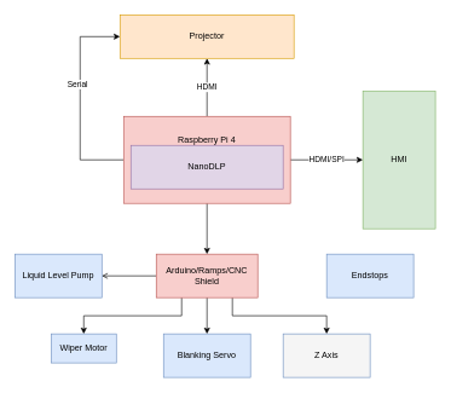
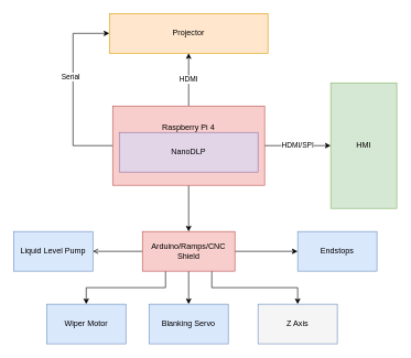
  <mxCell id="0" />
  <mxCell id="1" parent="0" />
  <mxCell id="2" value="HDMI" style="edgeStyle=orthogonalEdgeStyle;rounded=0;orthogonalLoop=1;jettySize=auto;html=1;exitX=0.5;exitY=0;exitDx=0;exitDy=0;entryX=0.5;entryY=1;entryDx=0;entryDy=0;" edge="1" parent="1" source="7" target="14"><mxGeometry relative="1" as="geometry" /></mxCell>
  <mxCell id="3" style="edgeStyle=orthogonalEdgeStyle;rounded=0;orthogonalLoop=1;jettySize=auto;html=1;exitX=0;exitY=0.5;exitDx=0;exitDy=0;entryX=0;entryY=0.5;entryDx=0;entryDy=0;" edge="1" parent="1" source="7" target="14"><mxGeometry relative="1" as="geometry"><Array as="points"><mxPoint x="110" y="220" /><mxPoint x="110" y="50" /></Array></mxGeometry></mxCell>
  <mxCell id="4" value="Serial&amp;nbsp;" style="edgeLabel;html=1;align=center;verticalAlign=middle;resizable=0;points=[];" vertex="1" connectable="0" parent="3"><mxGeometry x="0.158" y="3" relative="1" as="geometry"><mxPoint as="offset" /></mxGeometry></mxCell>
  <mxCell id="5" style="edgeStyle=orthogonalEdgeStyle;rounded=0;orthogonalLoop=1;jettySize=auto;html=1;exitX=0.5;exitY=1;exitDx=0;exitDy=0;" edge="1" parent="1" source="7" target="13"><mxGeometry relative="1" as="geometry" /></mxCell>
  <mxCell id="6" value="HDMI/SPI" style="edgeStyle=orthogonalEdgeStyle;rounded=0;orthogonalLoop=1;jettySize=auto;html=1;exitX=1;exitY=0.5;exitDx=0;exitDy=0;entryX=0;entryY=0.5;entryDx=0;entryDy=0;" edge="1" parent="1" source="7" target="19"><mxGeometry relative="1" as="geometry" /></mxCell>
  <mxCell id="7" value="Raspberry Pi 4&lt;br&gt;&lt;br&gt;&lt;br&gt;&lt;br&gt;&lt;br&gt;" style="rounded=0;whiteSpace=wrap;html=1;fillColor=#f8cecc;strokeColor=#b85450;" vertex="1" parent="1"><mxGeometry x="170" y="160" width="230" height="120" as="geometry" /></mxCell>
  <mxCell id="8" style="edgeStyle=orthogonalEdgeStyle;rounded=0;orthogonalLoop=1;jettySize=auto;html=1;exitX=0.25;exitY=1;exitDx=0;exitDy=0;entryX=0.5;entryY=0;entryDx=0;entryDy=0;" edge="1" parent="1" source="13" target="15"><mxGeometry relative="1" as="geometry" /></mxCell>
  <mxCell id="9" style="edgeStyle=orthogonalEdgeStyle;rounded=0;orthogonalLoop=1;jettySize=auto;html=1;exitX=0.5;exitY=1;exitDx=0;exitDy=0;entryX=0.5;entryY=0;entryDx=0;entryDy=0;" edge="1" parent="1" source="13" target="16"><mxGeometry relative="1" as="geometry" /></mxCell>
  <mxCell id="10" style="edgeStyle=orthogonalEdgeStyle;rounded=0;orthogonalLoop=1;jettySize=auto;html=1;exitX=0.75;exitY=1;exitDx=0;exitDy=0;entryX=0.5;entryY=0;entryDx=0;entryDy=0;" edge="1" parent="1" source="13" target="17"><mxGeometry relative="1" as="geometry" /></mxCell>
  <mxCell id="11" style="edgeStyle=orthogonalEdgeStyle;rounded=0;orthogonalLoop=1;jettySize=auto;html=1;exitX=0;exitY=0.5;exitDx=0;exitDy=0;entryX=1;entryY=0.5;entryDx=0;entryDy=0;endArrow=open;" edge="1" parent="1" source="13" target="20"><mxGeometry relative="1" as="geometry" /></mxCell>
+ <mxCell id="12" style="edgeStyle=orthogonalEdgeStyle;rounded=0;orthogonalLoop=1;jettySize=auto;html=1;exitX=1;exitY=0.5;exitDx=0;exitDy=0;entryX=0;entryY=0.5;entryDx=0;entryDy=0;" edge="1" parent="1" source="13" target="21"><mxGeometry relative="1" as="geometry" /></mxCell>
  <mxCell id="13" value="Arduino/Ramps/CNC Shield" style="rounded=0;whiteSpace=wrap;html=1;fillColor=#f8cecc;strokeColor=#b85450;" vertex="1" parent="1"><mxGeometry x="215" y="350" width="140" height="60" as="geometry" /></mxCell>
  <mxCell id="14" value="Projector" style="rounded=0;whiteSpace=wrap;html=1;fillColor=#ffe6cc;strokeColor=#d79b00;" vertex="1" parent="1"><mxGeometry x="165" y="20" width="240" height="60" as="geometry" /></mxCell>
- <mxCell id="15" value="Wiper Motor" style="rounded=0;whiteSpace=wrap;html=1;fillColor=#dae8fc;strokeColor=#6c8ebf;" vertex="1" parent="1"><mxGeometry x="70" y="460" width="90" height="40" as="geometry" /></mxCell>
+ <mxCell id="15" value="Wiper Motor" style="rounded=0;whiteSpace=wrap;html=1;fillColor=#dae8fc;strokeColor=#6c8ebf;" vertex="1" parent="1"><mxGeometry x="70" y="460" width="120" height="60" as="geometry" /></mxCell>
  <mxCell id="16" value="Blanking Servo" style="rounded=0;whiteSpace=wrap;html=1;fillColor=#dae8fc;strokeColor=#6c8ebf;" vertex="1" parent="1"><mxGeometry x="225" y="460" width="120" height="60" as="geometry" /></mxCell>
  <mxCell id="17" value="Z Axis" style="rounded=0;whiteSpace=wrap;html=1;fillColor=#f5f5f5;strokeColor=#6c8ebf;" vertex="1" parent="1"><mxGeometry x="390" y="460" width="120" height="60" as="geometry" /></mxCell>
  <mxCell id="18" value="NanoDLP" style="rounded=0;whiteSpace=wrap;html=1;fillColor=#e1d5e7;strokeColor=#9673a6;" vertex="1" parent="1"><mxGeometry x="180" y="200" width="210" height="60" as="geometry" /></mxCell>
  <mxCell id="19" value="HMI" style="rounded=0;whiteSpace=wrap;html=1;fillColor=#d5e8d4;strokeColor=#82b366;" vertex="1" parent="1"><mxGeometry x="500" y="125" width="100" height="190" as="geometry" /></mxCell>
  <mxCell id="20" value="Liquid Level Pump" style="rounded=0;whiteSpace=wrap;html=1;fillColor=#dae8fc;strokeColor=#6c8ebf;" vertex="1" parent="1"><mxGeometry x="20" y="350" width="120" height="60" as="geometry" /></mxCell>
  <mxCell id="21" value="Endstops" style="rounded=0;whiteSpace=wrap;html=1;fillColor=#dae8fc;strokeColor=#6c8ebf;" vertex="1" parent="1"><mxGeometry x="450" y="350" width="120" height="60" as="geometry" /></mxCell>
